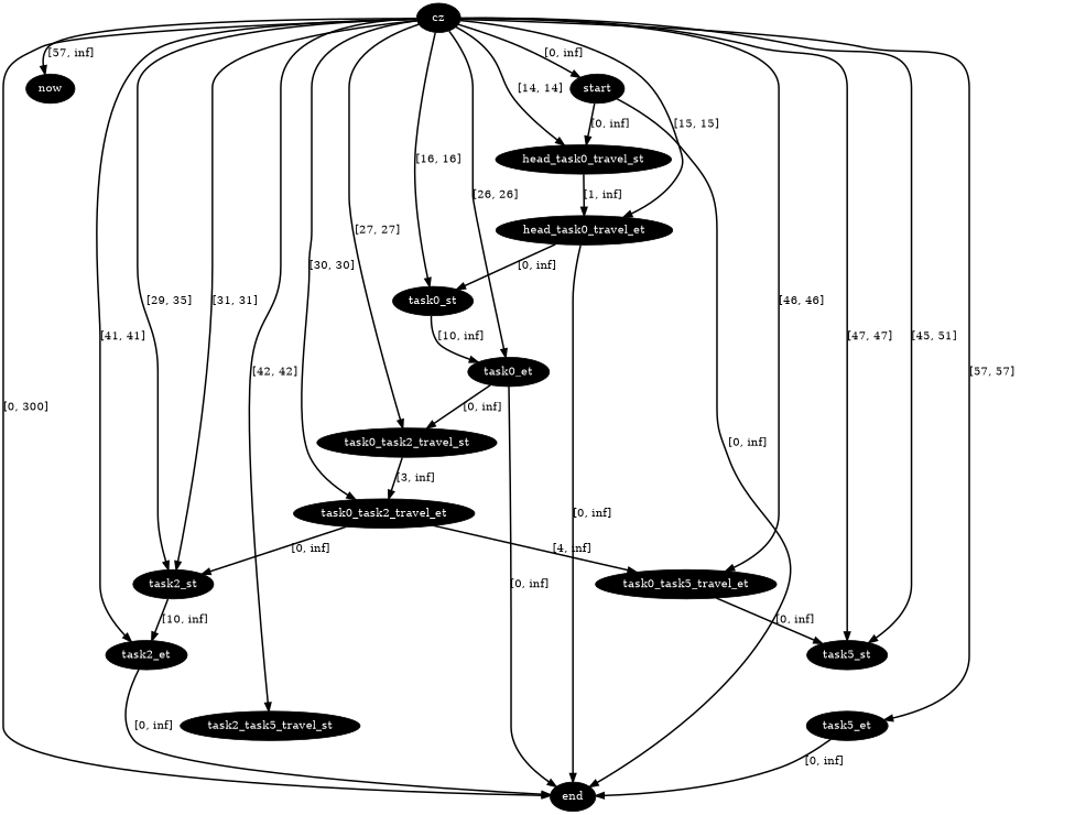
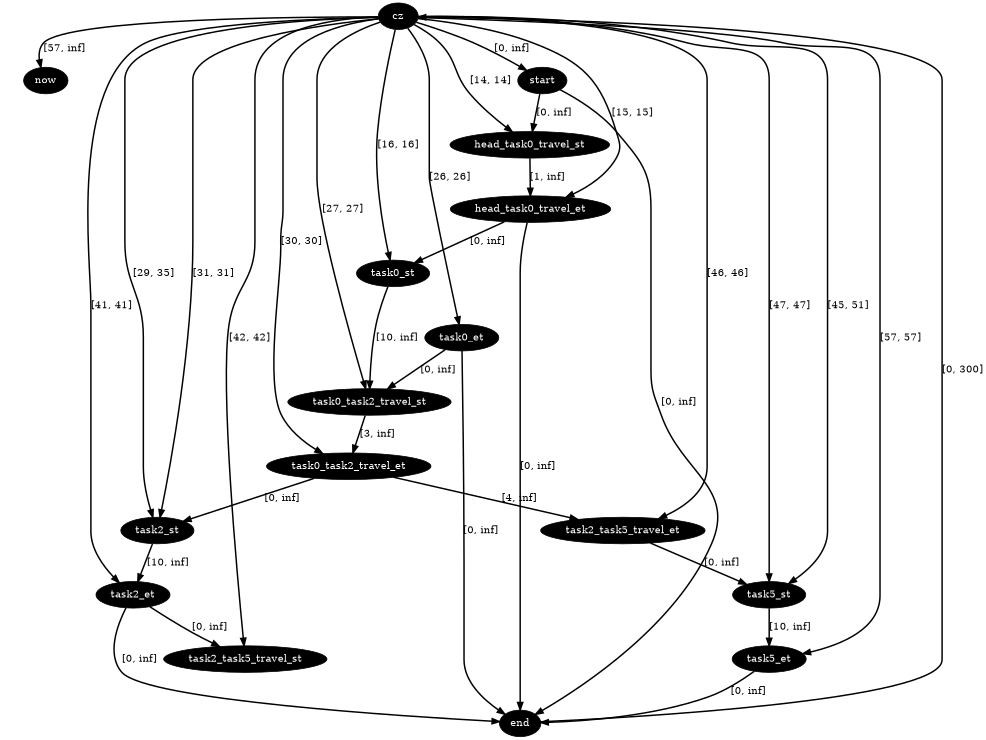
  digraph {
    node [fillcolor=black fontcolor=white style=filled]
    edge [color=black penwidth=2]
    n1 [label=cz]
    n2 [label=start]
    n3 [label=now]
    n4 [label=end]
    n5 [label=head_task0_travel_st]
    n6 [label=head_task0_travel_et]
    n7 [label=task0_st]
    n8 [label=task0_et]
    n9 [label=task2_st]
    n10 [label=task2_et]
    n11 [label=task0_task2_travel_st]
    n12 [label=task0_task2_travel_et]
    n13 [label=task2_task5_travel_st]
-   n14 [label=task0_task5_travel_et]
+   n14 [label=task2_task5_travel_et]
    n15 [label=task5_st]
    n16 [label=task5_et]
    n1 -> n2 [label="[0, inf]"]
    n1 -> n3 [label="[57, inf]"]
-   n1 -> n4 [label="[0, 300]"]
+   n4 -> n1 [label="[0, 300]"]
    n1 -> n5 [label="[14, 14]"]
    n1 -> n6 [label="[15, 15]"]
    n1 -> n7 [label="[16, 16]"]
    n1 -> n8 [label="[26, 26]"]
    n1 -> n9 [label="[31, 31]"]
    n1 -> n9 [label="[29, 35]"]
    n1 -> n10 [label="[41, 41]"]
    n1 -> n11 [label="[27, 27]"]
    n1 -> n12 [label="[30, 30]"]
    n1 -> n13 [label="[42, 42]"]
    n1 -> n14 [label="[46, 46]"]
    n1 -> n15 [label="[47, 47]"]
    n1 -> n15 [label="[45, 51]"]
    n1 -> n16 [label="[57, 57]"]
    n2 -> n4 [label="[0, inf]"]
    n2 -> n5 [label="[0, inf]"]
    n5 -> n6 [label="[1, inf]"]
    n6 -> n4 [label="[0, inf]"]
    n6 -> n7 [label="[0, inf]"]
-   n7 -> n8 [label="[10, inf]"]
+   n7 -> n11 [label="[10, inf]"]
    n8 -> n4 [label="[0, inf]"]
    n8 -> n11 [label="[0, inf]"]
    n9 -> n10 [label="[10, inf]"]
    n10 -> n4 [label="[0, inf]"]
+   n10 -> n13 [label="[0, inf]"]
    n11 -> n12 [label="[3, inf]"]
    n12 -> n9 [label="[0, inf]"]
    n12 -> n14 [label="[4, inf]"]
    n14 -> n15 [label="[0, inf]"]
+   n15 -> n16 [label="[10, inf]"]
    n16 -> n4 [label="[0, inf]"]
  }
